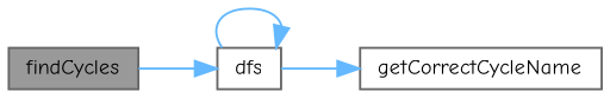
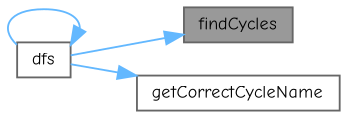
  digraph {
    fontname="Comic Neue"
    rankdir=LR
    node [color=grey40 fillcolor=white fontname="Comic Neue" fontsize=10 shape=box style=filled]
    edge [color=steelblue1 fontname="Comic Neue" fontsize=10 labelfontname=Helvetica labelfontsize=10 style=solid]
    n1 [color=gray40 fillcolor=grey60 fontcolor=black height=0.2 label=findCycles width=0.4]
    n2 [height=0.2 label=dfs width=0.4]
    n3 [height=0.2 label=getCorrectCycleName width=0.4]
-   n1 -> n2
+   n2 -> n1
    n2 -> n2
    n2 -> n3
  }
